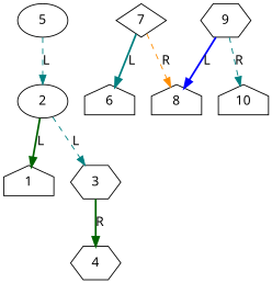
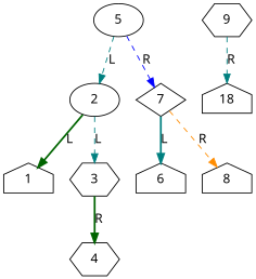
  digraph {
    fontname="Noto Sans"
    node [fontname="Noto Sans" shape=house]
    edge [color=teal fontname="Noto Sans" style=dashed]
    n1 [label=5 shape=ellipse]
    n2 [label=2 shape=ellipse]
    n3 [label=7 shape=diamond]
    n4 [label=1]
    n5 [label=3 shape=hexagon]
    n6 [label=6]
    n7 [label=8]
    n8 [label=4 shape=hexagon]
    n9 [label=9 shape=hexagon]
-   n10 [label=10]
+   n10 [label=18]
    n1 -> n2 [label=L]
+   n1 -> n3 [color=blue label=R]
    n2 -> n4 [color=darkgreen label=L style=bold]
    n2 -> n5 [label=L]
    n3 -> n6 [label=L style=bold]
    n3 -> n7 [color=darkorange label=R]
    n5 -> n8 [color=darkgreen label=R style=bold]
-   n9 -> n7 [color=blue label=L style=bold]
    n9 -> n10 [label=R]
  }
